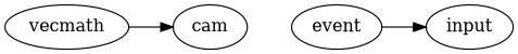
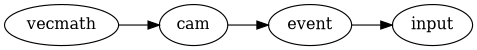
  digraph {
    rankdir=LR
    n1 [label=cam]
    n2 [label=event]
    n3 [label=vecmath]
    n4 [label=input]
+   n1 -> n2
    n2 -> n4
    n3 -> n1
  }
